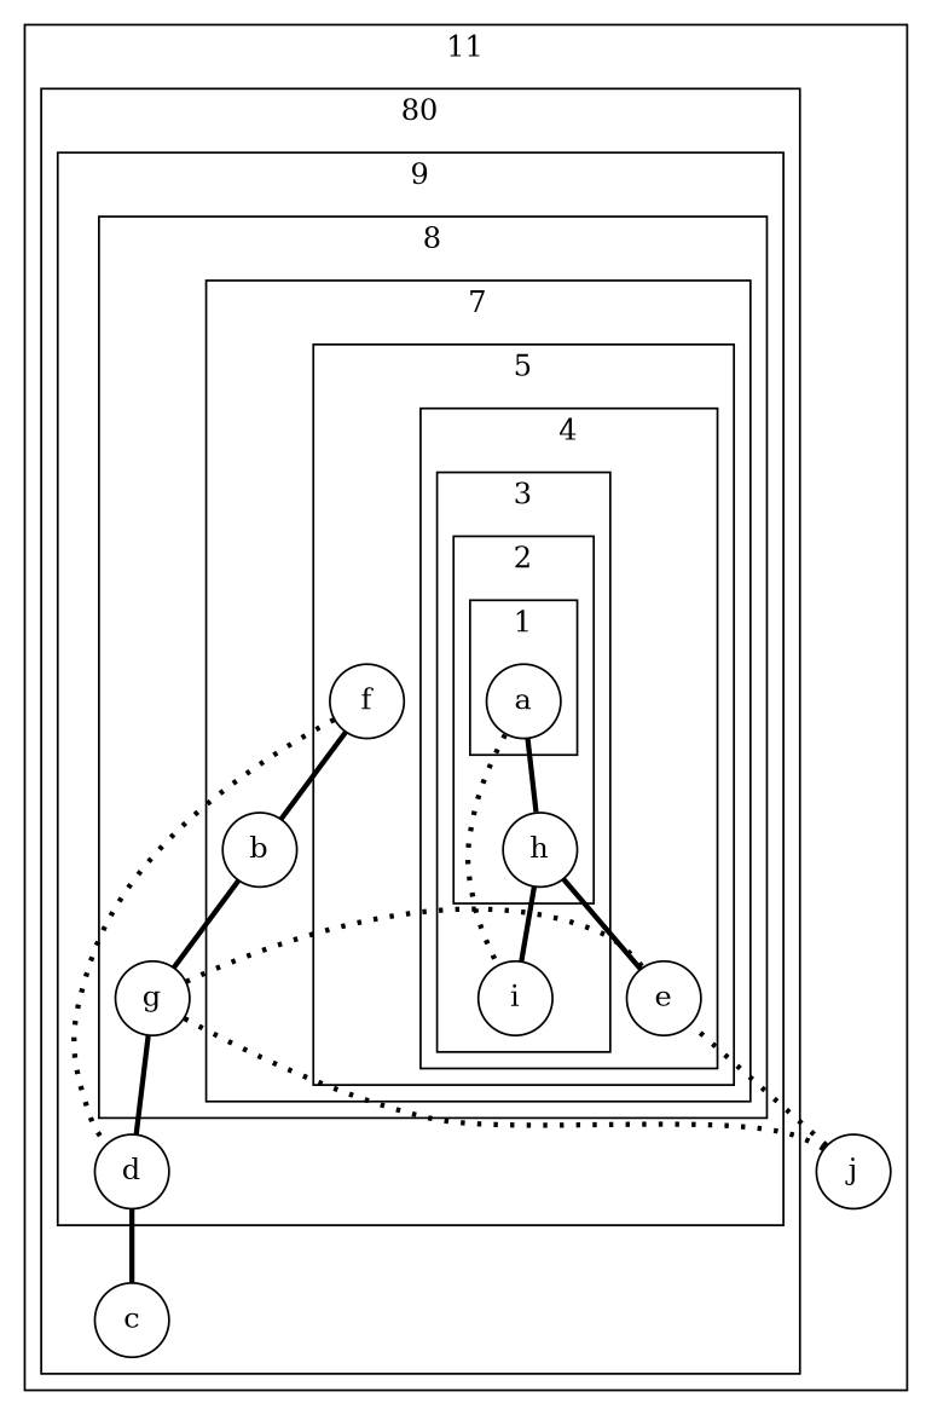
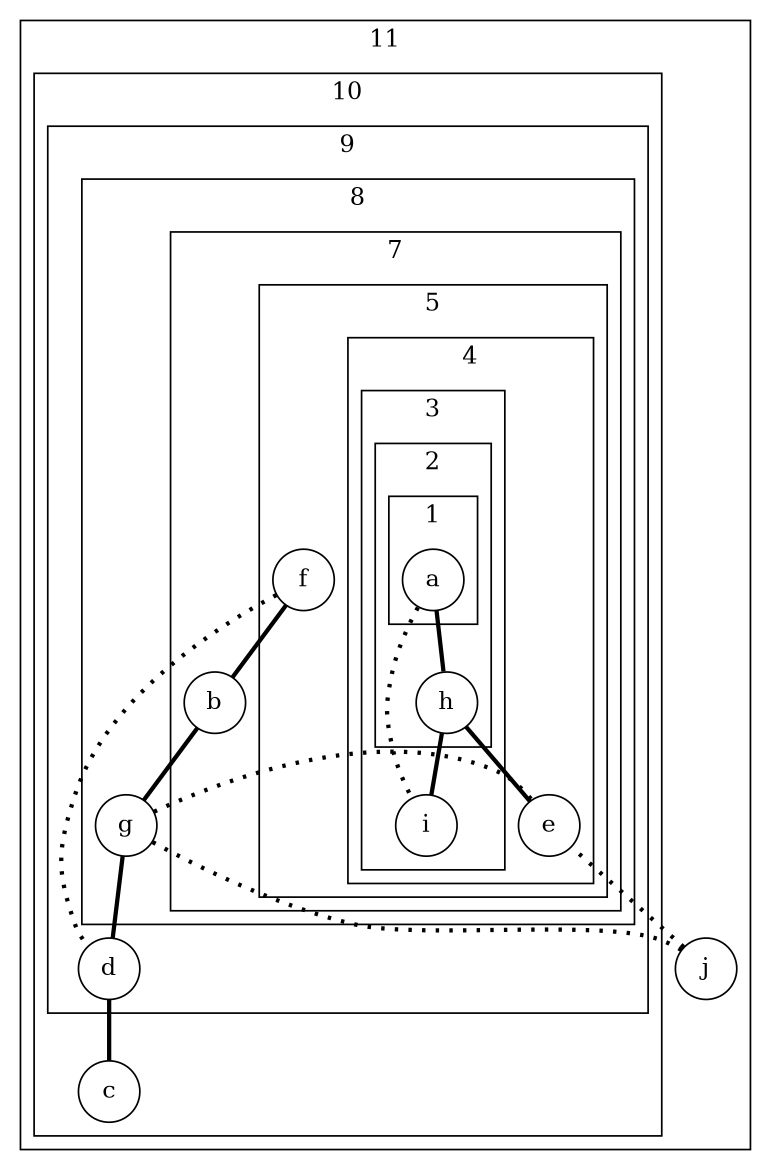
  graph {
    node [shape=circle]
    edge [penwidth=2.5]
    a
    h
    i
    e
    f
    b
    g
    d
    c
    j
    subgraph cluster_1 {
      color=black
      label=11
      j
      subgraph cluster_2 {
        color=black
-       label=80
+       label=10
        c
        subgraph cluster_3 {
          color=black
          label=9
          d
          subgraph cluster_4 {
            color=black
            label=8
            g
            subgraph cluster_5 {
              color=black
              label=7
              b
              subgraph cluster_6 {
                color=black
                label=5
                f
                subgraph cluster_7 {
                  color=black
                  label=4
                  e
                  subgraph cluster_8 {
                    color=black
                    label=3
                    i
                    subgraph cluster_9 {
                      color=black
                      label=2
                      h
                      subgraph cluster_10 {
                        color=black
                        label=1
                        a
                      }
                    }
                  }
                }
              }
            }
          }
        }
      }
    }
    a -- h
    a -- i [style=dotted]
    h -- i
    h -- e
    f -- b
    f -- d [style=dotted]
    b -- g
    g -- e [style=dotted]
    g -- d
    g -- j [style=dotted]
    d -- c
    j -- e [style=dotted]
  }
